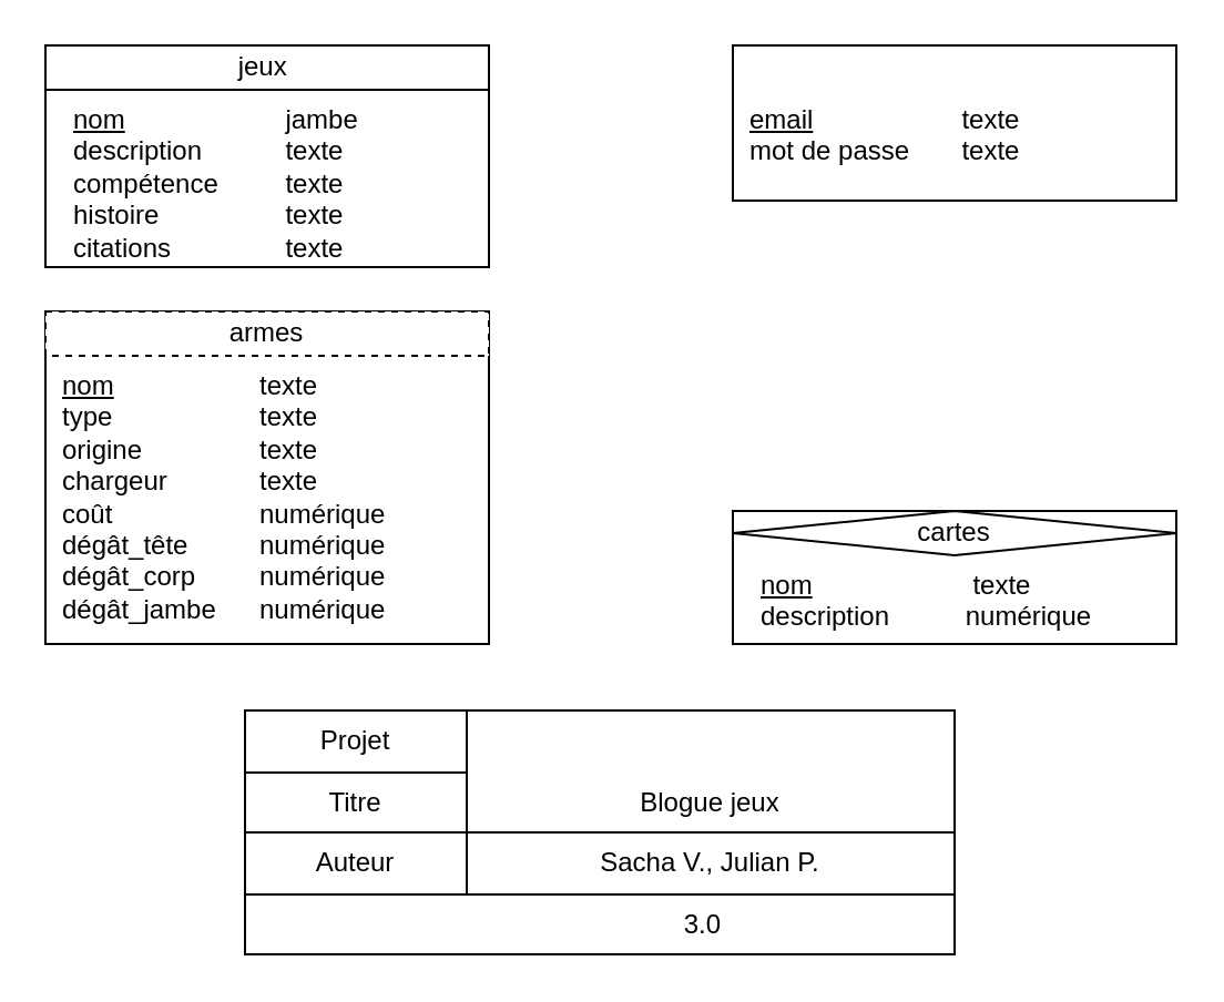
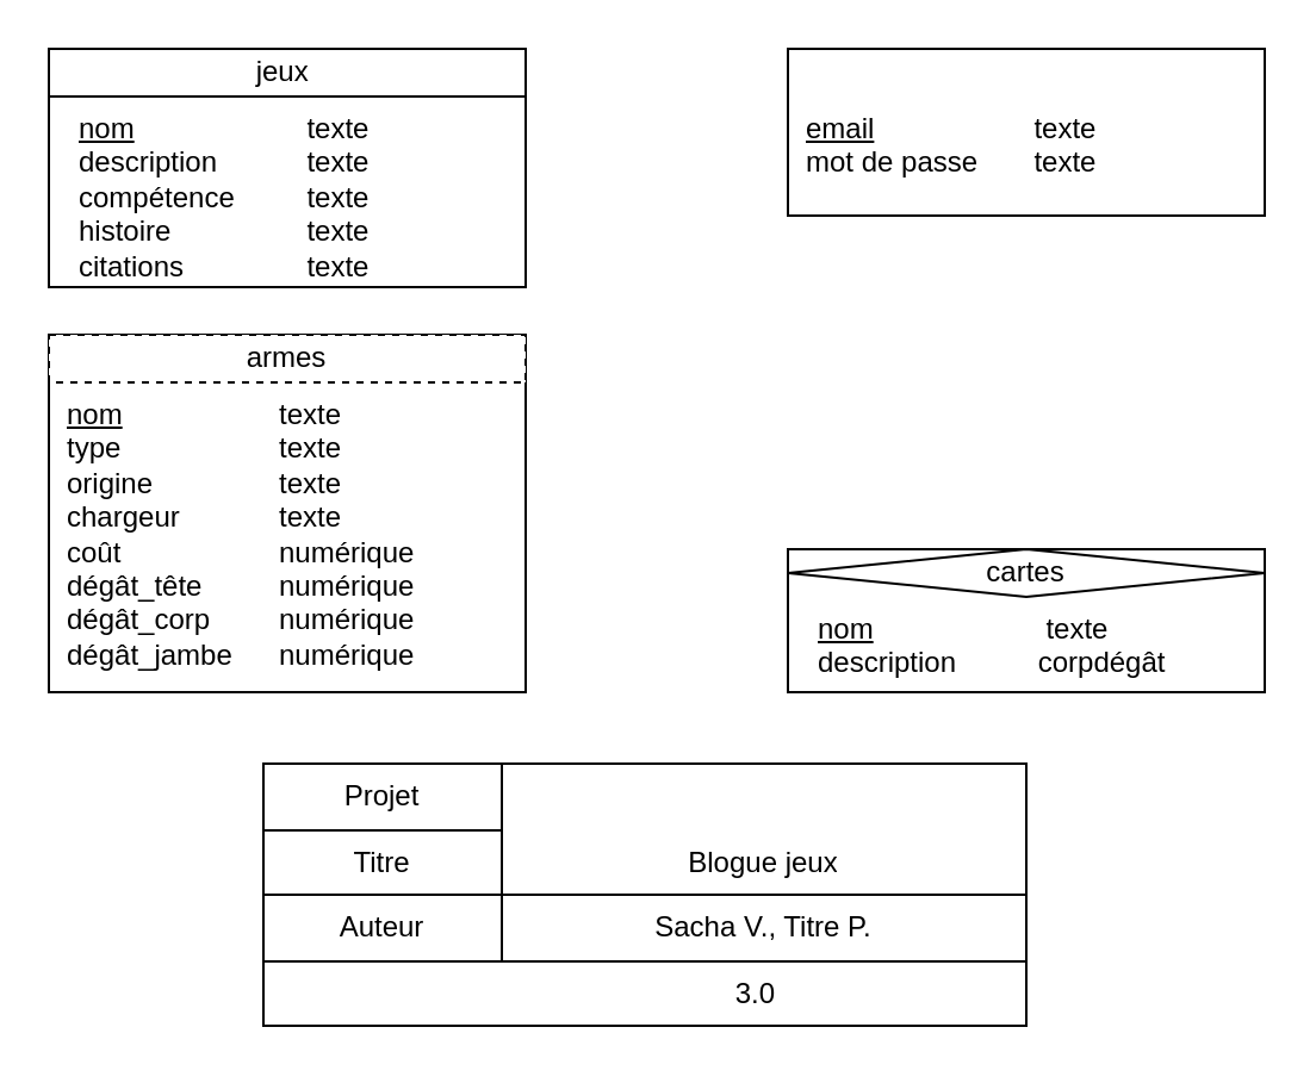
  <mxCell id="0" />
  <mxCell id="1" parent="0" />
  <mxCell id="2" value="" style="shape=table;html=1;whiteSpace=wrap;startSize=0;container=1;collapsible=0;childLayout=tableLayout;" parent="1" vertex="1"><mxGeometry x="110" y="320" width="320" height="110" as="geometry" /></mxCell>
  <mxCell id="3" value="" style="shape=partialRectangle;html=1;whiteSpace=wrap;collapsible=0;dropTarget=0;pointerEvents=0;fillColor=none;top=0;left=0;bottom=0;right=0;points=[[0,0.5],[1,0.5]];portConstraint=eastwest;" parent="2" vertex="1"><mxGeometry width="320" height="28" as="geometry" /></mxCell>
  <mxCell id="4" value="Projet" style="shape=partialRectangle;html=1;whiteSpace=wrap;connectable=0;overflow=hidden;fillColor=none;top=0;left=0;bottom=0;right=0;" parent="3" vertex="1"><mxGeometry width="100" height="28" as="geometry"><mxRectangle width="100" height="28" as="alternateBounds" /></mxGeometry></mxCell>
  <mxCell id="5" value="" style="shape=partialRectangle;html=1;whiteSpace=wrap;collapsible=0;dropTarget=0;pointerEvents=0;fillColor=none;top=0;left=0;bottom=0;right=0;points=[[0,0.5],[1,0.5]];portConstraint=eastwest;" parent="2" vertex="1"><mxGeometry y="28" width="320" height="27" as="geometry" /></mxCell>
  <mxCell id="6" value="Titre" style="shape=partialRectangle;html=1;whiteSpace=wrap;connectable=0;overflow=hidden;fillColor=none;top=0;left=0;bottom=0;right=0;" parent="5" vertex="1"><mxGeometry width="100" height="27" as="geometry"><mxRectangle width="100" height="27" as="alternateBounds" /></mxGeometry></mxCell>
  <mxCell id="7" value="Blogue jeux" style="shape=partialRectangle;html=1;whiteSpace=wrap;connectable=0;overflow=hidden;fillColor=none;top=0;left=0;bottom=0;right=0;" parent="5" vertex="1"><mxGeometry x="100" width="220" height="27" as="geometry"><mxRectangle width="220" height="27" as="alternateBounds" /></mxGeometry></mxCell>
  <mxCell id="8" value="" style="shape=partialRectangle;html=1;whiteSpace=wrap;collapsible=0;dropTarget=0;pointerEvents=0;fillColor=none;top=0;left=0;bottom=0;right=0;points=[[0,0.5],[1,0.5]];portConstraint=eastwest;" parent="2" vertex="1"><mxGeometry y="55" width="320" height="28" as="geometry" /></mxCell>
  <mxCell id="9" value="Auteur" style="shape=partialRectangle;html=1;whiteSpace=wrap;connectable=0;overflow=hidden;fillColor=none;top=0;left=0;bottom=0;right=0;" parent="8" vertex="1"><mxGeometry width="100" height="28" as="geometry"><mxRectangle width="100" height="28" as="alternateBounds" /></mxGeometry></mxCell>
- <mxCell id="10" value="Sacha V., Julian P." style="shape=partialRectangle;html=1;whiteSpace=wrap;connectable=0;overflow=hidden;fillColor=none;top=0;left=0;bottom=0;right=0;" parent="8" vertex="1"><mxGeometry x="100" width="220" height="28" as="geometry"><mxRectangle width="220" height="28" as="alternateBounds" /></mxGeometry></mxCell>
+ <mxCell id="10" value="Sacha V., Titre P." style="shape=partialRectangle;html=1;whiteSpace=wrap;connectable=0;overflow=hidden;fillColor=none;top=0;left=0;bottom=0;right=0;" parent="8" vertex="1"><mxGeometry x="100" width="220" height="28" as="geometry"><mxRectangle width="220" height="28" as="alternateBounds" /></mxGeometry></mxCell>
  <mxCell id="11" value="" style="shape=partialRectangle;html=1;whiteSpace=wrap;collapsible=0;dropTarget=0;pointerEvents=0;fillColor=none;top=0;left=0;bottom=0;right=0;points=[[0,0.5],[1,0.5]];portConstraint=eastwest;" parent="2" vertex="1"><mxGeometry y="83" width="320" height="27" as="geometry" /></mxCell>
  <mxCell id="12" value="3.0&amp;nbsp;&lt;span style=&quot;white-space: pre;&quot;&gt; &lt;/span&gt;" style="shape=partialRectangle;html=1;whiteSpace=wrap;connectable=0;overflow=hidden;fillColor=none;top=0;left=0;bottom=0;right=0;" parent="11" vertex="1"><mxGeometry x="100" width="220" height="27" as="geometry"><mxRectangle width="220" height="27" as="alternateBounds" /></mxGeometry></mxCell>
  <mxCell id="13" value="&lt;div style=&quot;box-sizing: border-box ; width: 100% ; padding: 2px&quot;&gt;&lt;br&gt;&lt;/div&gt;" style="verticalAlign=top;align=center;overflow=fill;html=1;rounded=0;shadow=0;comic=0;labelBackgroundColor=none;strokeColor=#000000;strokeWidth=1;fillColor=#ffffff;fontFamily=Verdana;fontSize=12;fontColor=#000000;" parent="1" vertex="1"><mxGeometry x="20" y="20" width="200" height="100" as="geometry" /></mxCell>
  <mxCell id="14" value="jeux&amp;nbsp;" style="rounded=0;whiteSpace=wrap;html=1;" parent="1" vertex="1"><mxGeometry x="20" y="20" width="200" height="20" as="geometry" /></mxCell>
  <mxCell id="15" value="&lt;u&gt;nom&lt;br&gt;&lt;/u&gt;description&lt;br&gt;compétence&lt;br&gt;histoire&lt;br&gt;citations" style="text;html=1;strokeColor=none;fillColor=none;align=left;verticalAlign=top;whiteSpace=wrap;rounded=0;" parent="1" vertex="1"><mxGeometry x="31" y="40" width="90" height="60" as="geometry" /></mxCell>
- <mxCell id="16" value="&lt;span style=&quot;white-space: pre&quot;&gt; &lt;span style=&quot;white-space: pre&quot;&gt; &lt;/span&gt;&lt;/span&gt;jambe&lt;br&gt;&lt;span style=&quot;white-space: pre&quot;&gt; &lt;span style=&quot;white-space: pre;&quot;&gt; &lt;/span&gt;&lt;/span&gt;texte&lt;br&gt;&lt;span style=&quot;white-space: pre&quot;&gt; &lt;span style=&quot;white-space: pre;&quot;&gt; &lt;/span&gt;&lt;/span&gt;texte&amp;nbsp;&lt;span style=&quot;white-space: pre&quot;&gt; &lt;/span&gt;&lt;br&gt;&lt;span style=&quot;white-space: pre&quot;&gt; &lt;/span&gt;&lt;span style=&quot;white-space: pre&quot;&gt; &lt;/span&gt;texte&lt;br&gt;&lt;span style=&quot;white-space: pre;&quot;&gt; &lt;/span&gt;&lt;span style=&quot;white-space: pre;&quot;&gt; &lt;/span&gt;texte&amp;nbsp;" style="text;html=1;strokeColor=none;fillColor=none;align=left;verticalAlign=top;whiteSpace=wrap;rounded=0;" parent="1" vertex="1"><mxGeometry x="120" y="40" width="100" height="50" as="geometry" /></mxCell>
+ <mxCell id="16" value="&lt;span style=&quot;white-space: pre&quot;&gt; &lt;span style=&quot;white-space: pre&quot;&gt; &lt;/span&gt;&lt;/span&gt;texte&lt;br&gt;&lt;span style=&quot;white-space: pre&quot;&gt; &lt;span style=&quot;white-space: pre;&quot;&gt; &lt;/span&gt;&lt;/span&gt;texte&lt;br&gt;&lt;span style=&quot;white-space: pre&quot;&gt; &lt;span style=&quot;white-space: pre;&quot;&gt; &lt;/span&gt;&lt;/span&gt;texte&amp;nbsp;&lt;span style=&quot;white-space: pre&quot;&gt; &lt;/span&gt;&lt;br&gt;&lt;span style=&quot;white-space: pre&quot;&gt; &lt;/span&gt;&lt;span style=&quot;white-space: pre&quot;&gt; &lt;/span&gt;texte&lt;br&gt;&lt;span style=&quot;white-space: pre;&quot;&gt; &lt;/span&gt;&lt;span style=&quot;white-space: pre;&quot;&gt; &lt;/span&gt;texte&amp;nbsp;" style="text;html=1;strokeColor=none;fillColor=none;align=left;verticalAlign=top;whiteSpace=wrap;rounded=0;" parent="1" vertex="1"><mxGeometry x="120" y="40" width="100" height="50" as="geometry" /></mxCell>
  <mxCell id="17" value="&lt;div style=&quot;box-sizing: border-box ; width: 100% ; padding: 2px&quot;&gt;&lt;br&gt;&lt;/div&gt;" style="verticalAlign=top;align=center;overflow=fill;html=1;rounded=0;shadow=0;comic=0;labelBackgroundColor=none;strokeColor=#000000;strokeWidth=1;fillColor=#ffffff;fontFamily=Verdana;fontSize=12;fontColor=#000000;" parent="1" vertex="1"><mxGeometry x="330" y="230" width="200" height="60" as="geometry" /></mxCell>
  <mxCell id="18" value="cartes" style="rhombus;whiteSpace=wrap;html=1;" parent="1" vertex="1"><mxGeometry x="330" y="230" width="200" height="20" as="geometry" /></mxCell>
  <mxCell id="19" value="&lt;u&gt;nom&lt;/u&gt;&lt;br&gt;description" style="text;html=1;strokeColor=none;fillColor=none;align=left;verticalAlign=top;whiteSpace=wrap;rounded=0;" parent="1" vertex="1"><mxGeometry x="341" y="250" width="90" height="60" as="geometry" /></mxCell>
- <mxCell id="20" value="&lt;span style=&quot;white-space: pre&quot;&gt; &lt;span style=&quot;white-space: pre&quot;&gt; &lt;/span&gt;&lt;/span&gt;texte&lt;br&gt;&lt;span style=&quot;white-space: pre&quot;&gt; &lt;/span&gt;numérique&lt;br&gt;&lt;span style=&quot;white-space: pre&quot;&gt; &lt;/span&gt;&lt;span style=&quot;white-space: pre&quot;&gt; &lt;/span&gt;&lt;br&gt;&lt;span style=&quot;white-space: pre&quot;&gt; &lt;/span&gt;&lt;span style=&quot;white-space: pre&quot;&gt; &lt;/span&gt;" style="text;html=1;strokeColor=none;fillColor=none;align=left;verticalAlign=top;whiteSpace=wrap;rounded=0;" parent="1" vertex="1"><mxGeometry x="430" y="250" width="100" height="50" as="geometry" /></mxCell>
+ <mxCell id="20" value="&lt;span style=&quot;white-space: pre&quot;&gt; &lt;span style=&quot;white-space: pre&quot;&gt; &lt;/span&gt;&lt;/span&gt;texte&lt;br&gt;&lt;span style=&quot;white-space: pre&quot;&gt; &lt;/span&gt;corpdégât&lt;br&gt;&lt;span style=&quot;white-space: pre&quot;&gt; &lt;/span&gt;&lt;span style=&quot;white-space: pre&quot;&gt; &lt;/span&gt;&lt;br&gt;&lt;span style=&quot;white-space: pre&quot;&gt; &lt;/span&gt;&lt;span style=&quot;white-space: pre&quot;&gt; &lt;/span&gt;" style="text;html=1;strokeColor=none;fillColor=none;align=left;verticalAlign=top;whiteSpace=wrap;rounded=0;" parent="1" vertex="1"><mxGeometry x="430" y="250" width="100" height="50" as="geometry" /></mxCell>
  <mxCell id="21" value="&lt;div style=&quot;box-sizing: border-box ; width: 100% ; padding: 2px&quot;&gt;&lt;br&gt;&lt;/div&gt;" style="verticalAlign=top;align=center;overflow=fill;html=1;rounded=0;shadow=0;comic=0;labelBackgroundColor=none;strokeColor=#000000;strokeWidth=1;fillColor=#ffffff;fontFamily=Verdana;fontSize=12;fontColor=#000000;" parent="1" vertex="1"><mxGeometry x="20" y="140" width="200" height="150" as="geometry" /></mxCell>
  <mxCell id="22" value="armes" style="rounded=0;whiteSpace=wrap;html=1;dashed=1;" parent="1" vertex="1"><mxGeometry x="20" y="140" width="200" height="20" as="geometry" /></mxCell>
  <mxCell id="23" value="&lt;u&gt;nom&lt;/u&gt;&lt;br&gt;type&lt;br&gt;origine&amp;nbsp;&lt;br&gt;chargeur&lt;br&gt;coût&lt;br&gt;dégât_tête&lt;br style=&quot;border-color: var(--border-color);&quot;&gt;dégât_corp&lt;br style=&quot;border-color: var(--border-color);&quot;&gt;dégât_jambe" style="text;html=1;strokeColor=none;fillColor=none;align=left;verticalAlign=top;whiteSpace=wrap;rounded=0;" parent="1" vertex="1"><mxGeometry x="25.5" y="160" width="90" height="60" as="geometry" /></mxCell>
  <mxCell id="24" value="&lt;span style=&quot;&quot;&gt; &lt;span style=&quot;&quot;&gt; &lt;/span&gt;&lt;/span&gt;texte&lt;br&gt;&lt;span style=&quot;&quot;&gt; &lt;span style=&quot;&quot;&gt; &lt;/span&gt;&lt;/span&gt;texte&lt;br&gt;&lt;span style=&quot;&quot;&gt; &lt;span style=&quot;&quot;&gt; &lt;/span&gt;&lt;/span&gt;texte&lt;br&gt;&lt;span style=&quot;&quot;&gt; &lt;/span&gt;&lt;span style=&quot;&quot;&gt; &lt;/span&gt;texte&lt;br&gt;&lt;span style=&quot;&quot;&gt; &lt;/span&gt;numérique&lt;br&gt; numérique&lt;br style=&quot;border-color: var(--border-color);&quot;&gt;&lt;span style=&quot;border-color: var(--border-color);&quot;&gt; &lt;/span&gt;numérique&amp;nbsp;&lt;br style=&quot;border-color: var(--border-color);&quot;&gt;&lt;span style=&quot;border-color: var(--border-color);&quot;&gt; &lt;/span&gt;numérique&amp;nbsp;" style="text;html=1;strokeColor=none;fillColor=none;align=left;verticalAlign=top;whiteSpace=wrap;rounded=0;" parent="1" vertex="1"><mxGeometry x="114.5" y="160" width="100" height="50" as="geometry" /></mxCell>
  <mxCell id="25" value="&lt;div style=&quot;box-sizing: border-box ; width: 100% ; padding: 2px&quot;&gt;&lt;br&gt;&lt;/div&gt;" style="verticalAlign=top;align=center;overflow=fill;html=1;rounded=0;shadow=0;comic=0;labelBackgroundColor=none;strokeColor=#000000;strokeWidth=1;fillColor=#ffffff;fontFamily=Verdana;fontSize=12;fontColor=#000000;" parent="1" vertex="1"><mxGeometry x="330" y="20" width="200" height="70" as="geometry" /></mxCell>
  <mxCell id="26" value="&lt;u&gt;email&lt;/u&gt;&lt;br&gt;mot de passe" style="text;html=1;strokeColor=none;fillColor=none;align=left;verticalAlign=top;whiteSpace=wrap;rounded=0;" parent="1" vertex="1"><mxGeometry x="335.5" y="40" width="90" height="60" as="geometry" /></mxCell>
  <mxCell id="27" value="&lt;span style=&quot;white-space: pre&quot;&gt; &lt;span style=&quot;white-space: pre&quot;&gt; &lt;/span&gt;&lt;/span&gt;texte&lt;br&gt;&lt;span style=&quot;white-space: pre&quot;&gt; &lt;span style=&quot;white-space: pre;&quot;&gt; &lt;/span&gt;t&lt;/span&gt;exte&lt;br&gt;&lt;span style=&quot;white-space: pre&quot;&gt; &lt;/span&gt;&lt;span style=&quot;white-space: pre&quot;&gt; &lt;/span&gt;&lt;br&gt;&lt;span style=&quot;white-space: pre&quot;&gt; &lt;/span&gt;&lt;span style=&quot;white-space: pre&quot;&gt; &lt;/span&gt;" style="text;html=1;strokeColor=none;fillColor=none;align=left;verticalAlign=top;whiteSpace=wrap;rounded=0;" parent="1" vertex="1"><mxGeometry x="424.5" y="40" width="100" height="50" as="geometry" /></mxCell>
